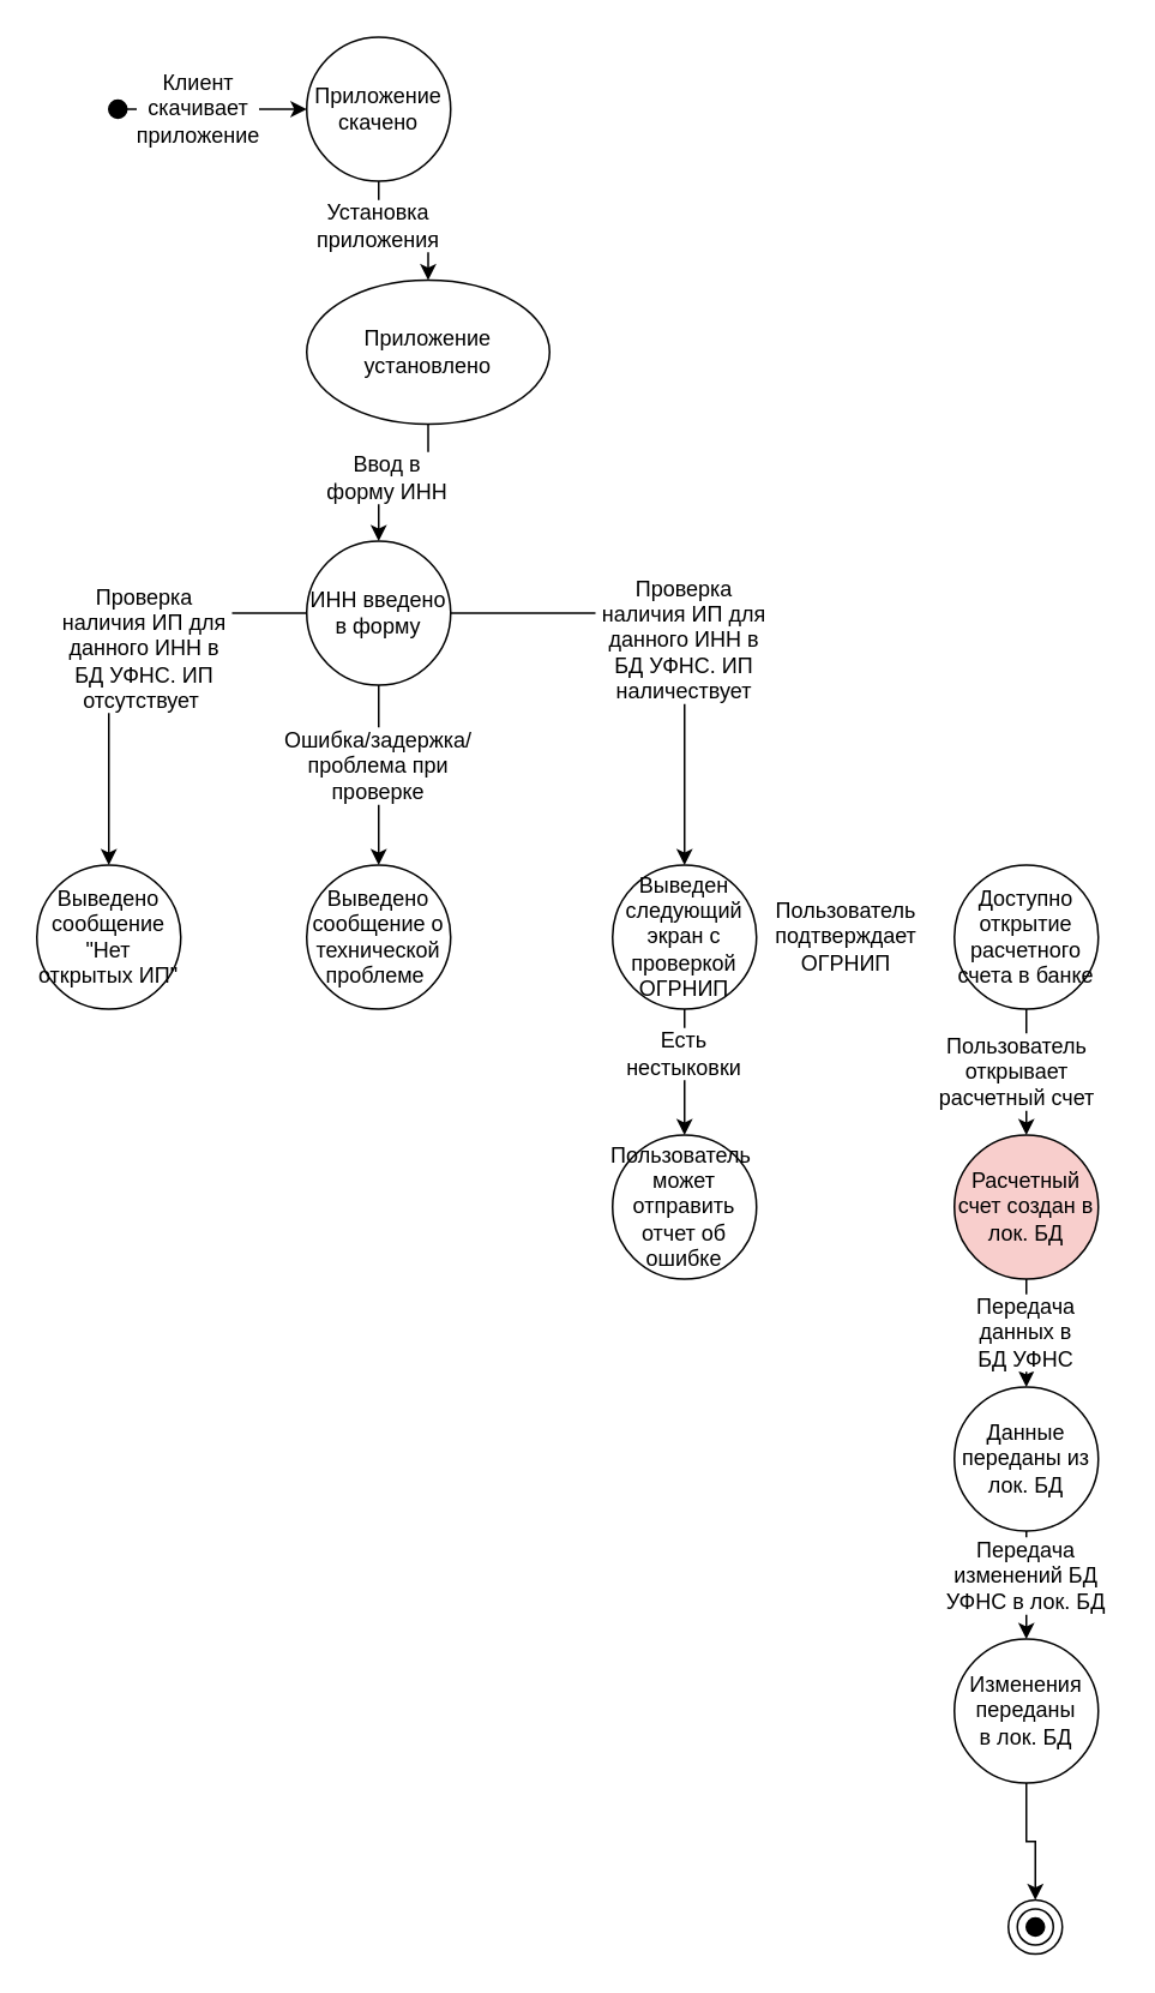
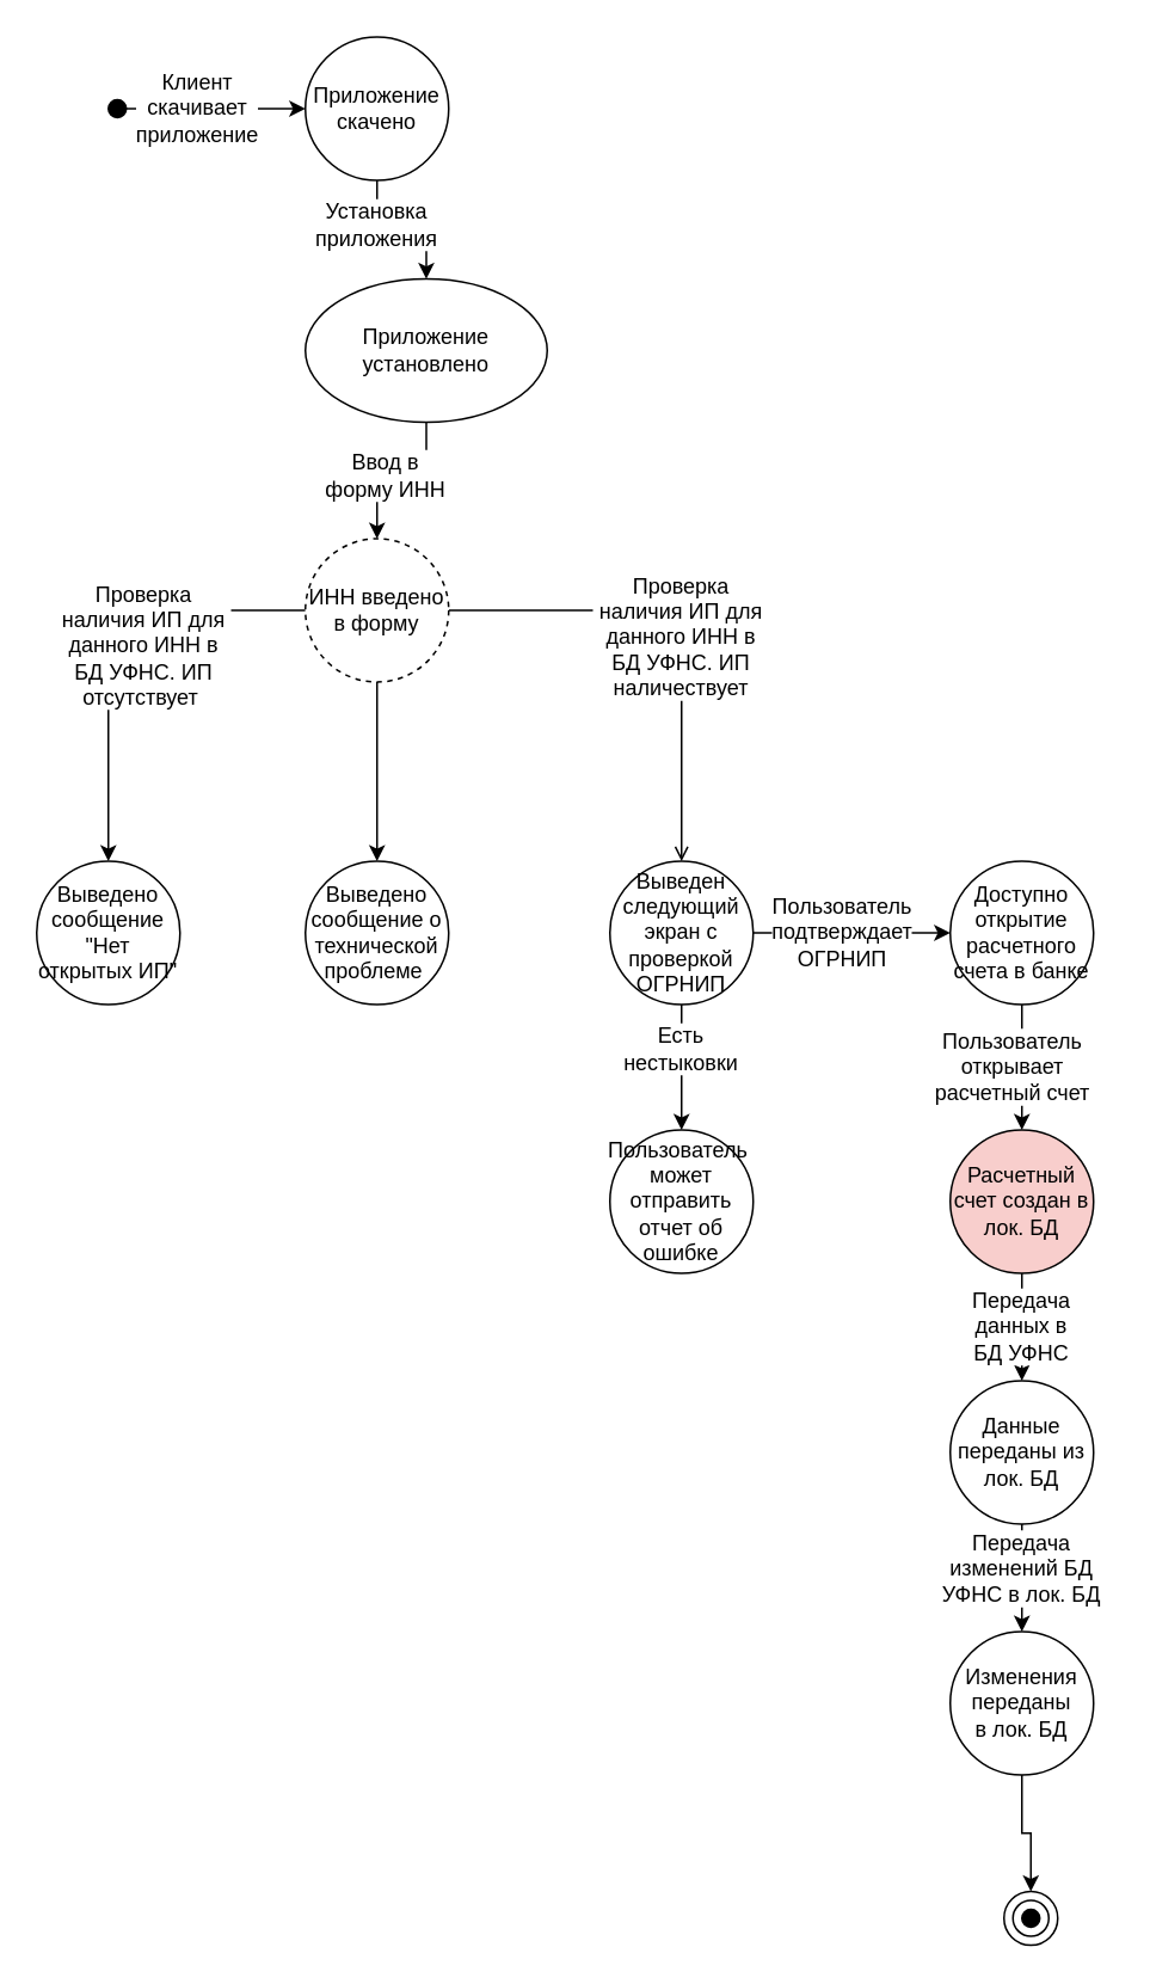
  <mxCell id="0" />
  <mxCell id="1" parent="0" />
  <mxCell id="2" value="" style="edgeStyle=orthogonalEdgeStyle;rounded=0;orthogonalLoop=1;jettySize=auto;html=1;" parent="1" source="3" target="5" edge="1"><mxGeometry relative="1" as="geometry" /></mxCell>
  <mxCell id="3" value="" style="ellipse;whiteSpace=wrap;html=1;aspect=fixed;fillColor=#000000;" parent="1" vertex="1"><mxGeometry x="60" y="55" width="10" height="10" as="geometry" /></mxCell>
  <mxCell id="4" value="" style="edgeStyle=orthogonalEdgeStyle;rounded=0;orthogonalLoop=1;jettySize=auto;html=1;" parent="1" source="5" target="8" edge="1"><mxGeometry relative="1" as="geometry" /></mxCell>
  <mxCell id="5" value="Приложение скачено" style="ellipse;whiteSpace=wrap;html=1;aspect=fixed;" parent="1" vertex="1"><mxGeometry x="170" y="20" width="80" height="80" as="geometry" /></mxCell>
  <mxCell id="6" value="Клиент скачивает приложение" style="text;html=1;strokeColor=none;fillColor=none;align=center;verticalAlign=middle;whiteSpace=wrap;rounded=0;labelBackgroundColor=default;" parent="1" vertex="1"><mxGeometry x="80" y="45" width="60" height="30" as="geometry" /></mxCell>
  <mxCell id="7" value="" style="edgeStyle=orthogonalEdgeStyle;rounded=0;orthogonalLoop=1;jettySize=auto;html=1;entryX=0.5;entryY=0;entryDx=0;entryDy=0;" parent="1" source="8" target="35" edge="1"><mxGeometry relative="1" as="geometry"><mxPoint x="210" y="300" as="targetPoint" /></mxGeometry></mxCell>
  <mxCell id="8" value="Приложение установлено" style="ellipse;whiteSpace=wrap;html=1;aspect=fixed;" parent="1" vertex="1"><mxGeometry x="170" y="155" width="135" height="80" as="geometry" /></mxCell>
  <mxCell id="9" value="Установка приложения" style="text;html=1;strokeColor=none;fillColor=none;align=center;verticalAlign=middle;whiteSpace=wrap;rounded=0;labelBackgroundColor=default;" parent="1" vertex="1"><mxGeometry x="180" y="110" width="60" height="30" as="geometry" /></mxCell>
  <mxCell id="10" value="Ввод в форму ИНН" style="text;html=1;strokeColor=none;fillColor=none;align=center;verticalAlign=middle;whiteSpace=wrap;rounded=0;labelBackgroundColor=default;" parent="1" vertex="1"><mxGeometry x="180" y="250" width="70" height="30" as="geometry" /></mxCell>
  <mxCell id="11" value="" style="edgeStyle=orthogonalEdgeStyle;rounded=0;orthogonalLoop=1;jettySize=auto;html=1;" parent="1" source="13" target="14" edge="1"><mxGeometry relative="1" as="geometry" /></mxCell>
+ <mxCell id="12" value="" style="edgeStyle=orthogonalEdgeStyle;rounded=0;orthogonalLoop=1;jettySize=auto;html=1;" parent="1" source="13" target="17" edge="1"><mxGeometry relative="1" as="geometry" /></mxCell>
  <mxCell id="13" value="Выведен следующий экран с проверкой ОГРНИП" style="ellipse;whiteSpace=wrap;html=1;aspect=fixed;" parent="1" vertex="1"><mxGeometry x="340" y="480" width="80" height="80" as="geometry" /></mxCell>
  <mxCell id="14" value="Пользователь&amp;nbsp; может отправить отчет об ошибке" style="ellipse;whiteSpace=wrap;html=1;aspect=fixed;" parent="1" vertex="1"><mxGeometry x="340" y="630" width="80" height="80" as="geometry" /></mxCell>
  <mxCell id="15" value="Есть нестыковки" style="text;html=1;strokeColor=none;fillColor=none;align=center;verticalAlign=middle;whiteSpace=wrap;rounded=0;labelBackgroundColor=default;" parent="1" vertex="1"><mxGeometry x="350" y="570" width="60" height="30" as="geometry" /></mxCell>
  <mxCell id="16" value="" style="edgeStyle=orthogonalEdgeStyle;rounded=0;orthogonalLoop=1;jettySize=auto;html=1;" parent="1" source="17" target="20" edge="1"><mxGeometry relative="1" as="geometry" /></mxCell>
  <mxCell id="17" value="Доступно открытие расчетного счета в банке" style="ellipse;whiteSpace=wrap;html=1;aspect=fixed;" parent="1" vertex="1"><mxGeometry x="530" y="480" width="80" height="80" as="geometry" /></mxCell>
  <mxCell id="18" value="Пользователь подтверждает ОГРНИП" style="text;html=1;strokeColor=none;fillColor=none;align=center;verticalAlign=middle;whiteSpace=wrap;rounded=0;labelBackgroundColor=default;" parent="1" vertex="1"><mxGeometry x="440" y="505" width="60" height="30" as="geometry" /></mxCell>
  <mxCell id="19" value="" style="edgeStyle=orthogonalEdgeStyle;rounded=0;orthogonalLoop=1;jettySize=auto;html=1;" parent="1" source="20" target="23" edge="1"><mxGeometry relative="1" as="geometry" /></mxCell>
  <mxCell id="20" value="Расчетный счет создан в лок. БД" style="ellipse;whiteSpace=wrap;html=1;aspect=fixed;fillColor=#f8cecc;" parent="1" vertex="1"><mxGeometry x="530" y="630" width="80" height="80" as="geometry" /></mxCell>
  <mxCell id="21" value="Пользователь открывает расчетный счет" style="text;html=1;strokeColor=none;fillColor=none;align=center;verticalAlign=middle;whiteSpace=wrap;rounded=0;labelBackgroundColor=default;" parent="1" vertex="1"><mxGeometry x="520" y="580" width="90" height="30" as="geometry" /></mxCell>
  <mxCell id="22" value="" style="edgeStyle=orthogonalEdgeStyle;rounded=0;orthogonalLoop=1;jettySize=auto;html=1;" parent="1" source="23" target="30" edge="1"><mxGeometry relative="1" as="geometry" /></mxCell>
  <mxCell id="23" value="Данные переданы из лок. БД" style="ellipse;whiteSpace=wrap;html=1;aspect=fixed;" parent="1" vertex="1"><mxGeometry x="530" y="770" width="80" height="80" as="geometry" /></mxCell>
  <mxCell id="24" value="Передача данных в БД УФНС" style="text;html=1;strokeColor=none;fillColor=none;align=center;verticalAlign=middle;whiteSpace=wrap;rounded=0;labelBackgroundColor=default;" parent="1" vertex="1"><mxGeometry x="540" y="724.5" width="60" height="30" as="geometry" /></mxCell>
  <mxCell id="25" value="" style="group" parent="1" vertex="1" connectable="0"><mxGeometry x="560" y="1055" width="30" height="30" as="geometry" /></mxCell>
  <mxCell id="26" value="" style="ellipse;whiteSpace=wrap;html=1;aspect=fixed;" parent="25" vertex="1"><mxGeometry width="30" height="30" as="geometry" /></mxCell>
  <mxCell id="27" value="" style="ellipse;whiteSpace=wrap;html=1;aspect=fixed;" parent="25" vertex="1"><mxGeometry x="5" y="5" width="20" height="20" as="geometry" /></mxCell>
  <mxCell id="28" value="" style="ellipse;whiteSpace=wrap;html=1;aspect=fixed;labelBackgroundColor=#000000;fillColor=#000000;" parent="25" vertex="1"><mxGeometry x="10" y="10" width="10" height="10" as="geometry" /></mxCell>
  <mxCell id="29" style="edgeStyle=orthogonalEdgeStyle;rounded=0;orthogonalLoop=1;jettySize=auto;html=1;entryX=0.5;entryY=0;entryDx=0;entryDy=0;" parent="1" source="30" target="26" edge="1"><mxGeometry relative="1" as="geometry" /></mxCell>
  <mxCell id="30" value="Изменения переданы&lt;br&gt;в лок. БД" style="ellipse;whiteSpace=wrap;html=1;aspect=fixed;" parent="1" vertex="1"><mxGeometry x="530" y="910" width="80" height="80" as="geometry" /></mxCell>
  <mxCell id="31" value="Передача изменений БД УФНС в лок. БД" style="text;html=1;strokeColor=none;fillColor=none;align=center;verticalAlign=middle;whiteSpace=wrap;rounded=0;labelBackgroundColor=default;" parent="1" vertex="1"><mxGeometry x="520" y="860" width="100" height="30" as="geometry" /></mxCell>
  <mxCell id="32" style="edgeStyle=orthogonalEdgeStyle;rounded=0;orthogonalLoop=1;jettySize=auto;html=1;entryX=0.5;entryY=0;entryDx=0;entryDy=0;" parent="1" source="35" target="36" edge="1"><mxGeometry relative="1" as="geometry"><mxPoint x="210" y="455" as="targetPoint" /></mxGeometry></mxCell>
  <mxCell id="33" style="edgeStyle=orthogonalEdgeStyle;rounded=0;orthogonalLoop=1;jettySize=auto;html=1;entryX=0.5;entryY=0;entryDx=0;entryDy=0;" parent="1" source="35" target="38" edge="1"><mxGeometry relative="1" as="geometry" /></mxCell>
- <mxCell id="34" style="edgeStyle=orthogonalEdgeStyle;rounded=0;orthogonalLoop=1;jettySize=auto;html=1;entryX=0.5;entryY=0;entryDx=0;entryDy=0;" parent="1" source="35" target="13" edge="1"><mxGeometry relative="1" as="geometry" /></mxCell>
- <mxCell id="35" value="ИНН введено в форму" style="ellipse;whiteSpace=wrap;html=1;aspect=fixed;" parent="1" vertex="1"><mxGeometry x="170" y="300" width="80" height="80" as="geometry" /></mxCell>
+ <mxCell id="34" style="edgeStyle=orthogonalEdgeStyle;rounded=0;orthogonalLoop=1;jettySize=auto;html=1;entryX=0.5;entryY=0;entryDx=0;entryDy=0;endArrow=open;" parent="1" source="35" target="13" edge="1"><mxGeometry relative="1" as="geometry" /></mxCell>
+ <mxCell id="35" value="ИНН введено в форму" style="ellipse;whiteSpace=wrap;html=1;aspect=fixed;dashed=1;" parent="1" vertex="1"><mxGeometry x="170" y="300" width="80" height="80" as="geometry" /></mxCell>
  <mxCell id="36" value="Выведено сообщение о технической проблеме&amp;nbsp;" style="ellipse;whiteSpace=wrap;html=1;aspect=fixed;" parent="1" vertex="1"><mxGeometry x="170" y="480" width="80" height="80" as="geometry" /></mxCell>
- <mxCell id="37" value="Ошибка/задержка/проблема при проверке" style="text;html=1;strokeColor=none;fillColor=none;align=center;verticalAlign=middle;whiteSpace=wrap;rounded=0;labelBackgroundColor=default;" parent="1" vertex="1"><mxGeometry x="147" y="410" width="126" height="30" as="geometry" /></mxCell>
  <mxCell id="38" value="Выведено сообщение &quot;Нет открытых ИП&quot;" style="ellipse;whiteSpace=wrap;html=1;aspect=fixed;" parent="1" vertex="1"><mxGeometry x="20" y="480" width="80" height="80" as="geometry" /></mxCell>
  <mxCell id="39" value="Проверка наличия ИП для данного ИНН в БД УФНС. ИП отсутствует&amp;nbsp;" style="text;html=1;strokeColor=none;fillColor=none;align=center;verticalAlign=middle;whiteSpace=wrap;rounded=0;labelBackgroundColor=default;" parent="1" vertex="1"><mxGeometry x="30" y="345" width="100" height="30" as="geometry" /></mxCell>
  <mxCell id="40" value="Проверка наличия ИП для данного ИНН в БД УФНС. ИП наличествует" style="text;html=1;strokeColor=none;fillColor=none;align=center;verticalAlign=middle;whiteSpace=wrap;rounded=0;labelBackgroundColor=default;" parent="1" vertex="1"><mxGeometry x="330" y="340" width="100" height="30" as="geometry" /></mxCell>
